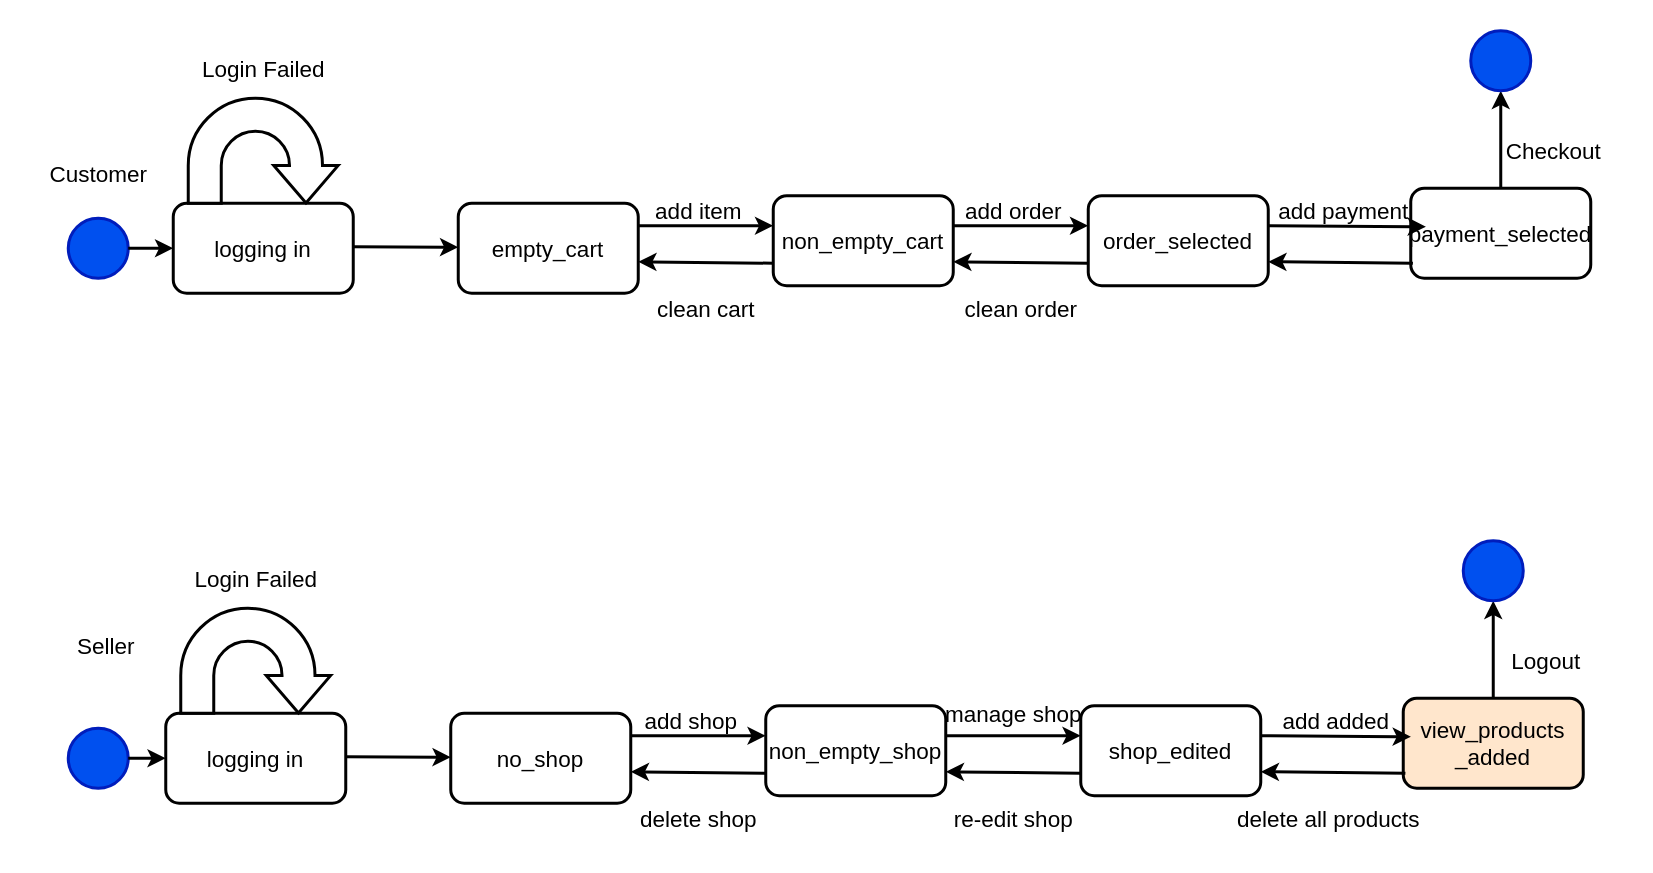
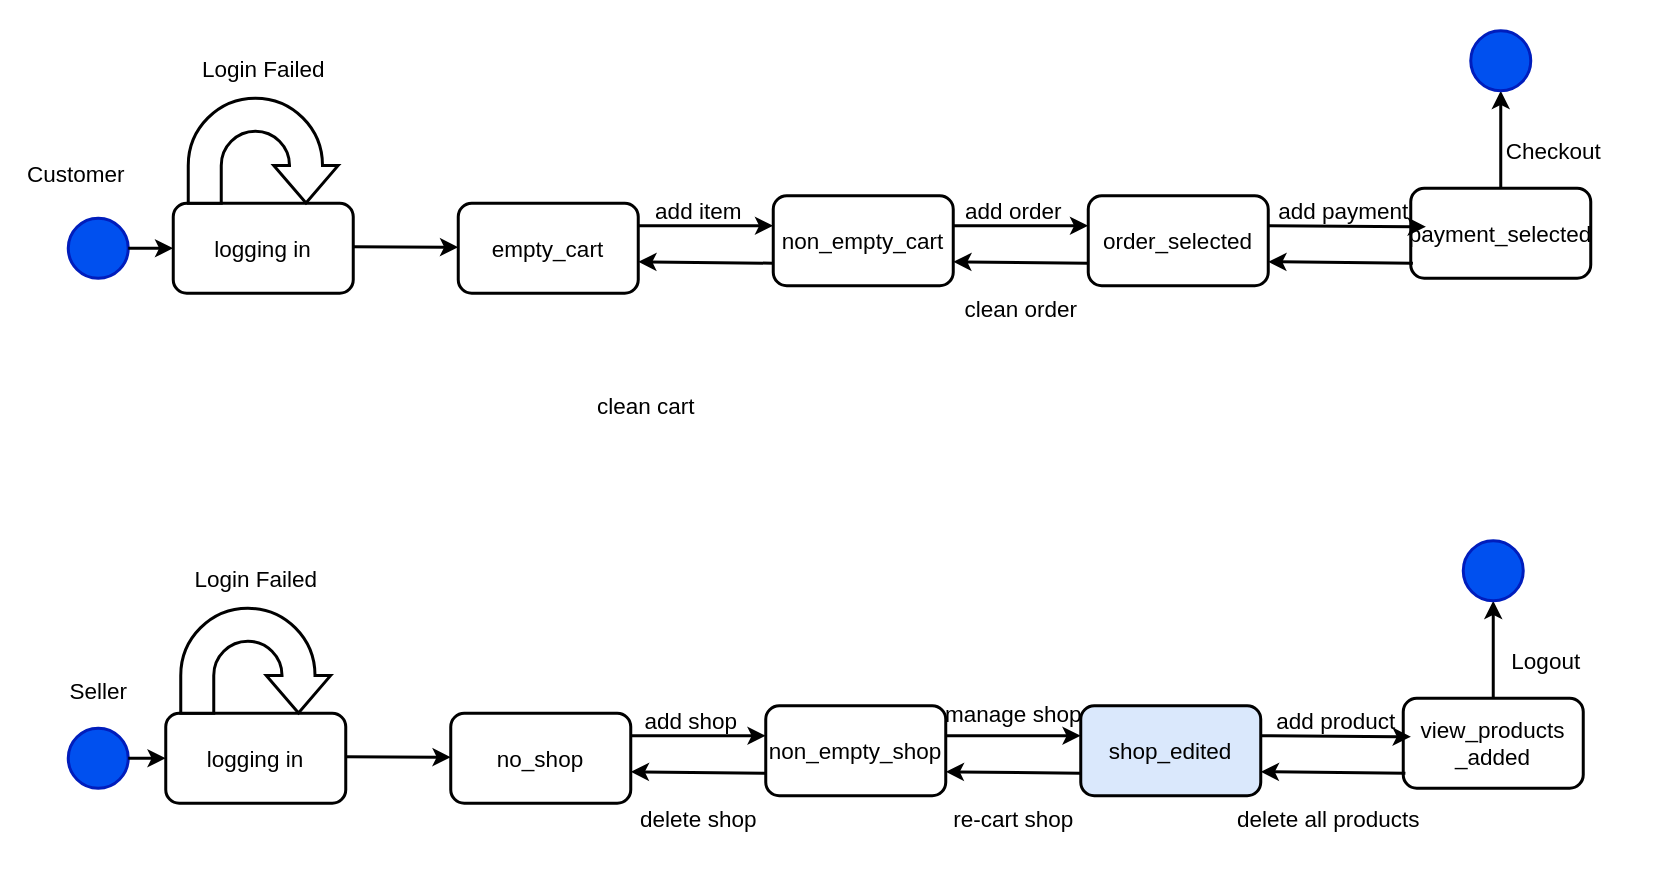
  <mxCell id="0" />
  <mxCell id="1" parent="0" />
  <mxCell id="2" value="" style="ellipse;whiteSpace=wrap;html=1;aspect=fixed;fillColor=#0050ef;fontColor=#ffffff;strokeColor=#001DBC;strokeWidth=2;fontSize=15;" vertex="1" parent="1"><mxGeometry x="45" y="145" width="40" height="40" as="geometry" /></mxCell>
  <mxCell id="3" value="" style="endArrow=classic;html=1;rounded=0;exitX=1;exitY=0.5;exitDx=0;exitDy=0;strokeWidth=2;fontSize=15;" edge="1" parent="1" source="2"><mxGeometry width="50" height="50" relative="1" as="geometry"><mxPoint x="435" y="365" as="sourcePoint" /><mxPoint x="115" y="165" as="targetPoint" /></mxGeometry></mxCell>
  <mxCell id="4" value="logging in" style="rounded=1;whiteSpace=wrap;html=1;strokeWidth=2;fontSize=15;" vertex="1" parent="1"><mxGeometry x="115" y="135" width="120" height="60" as="geometry" /></mxCell>
  <mxCell id="5" value="" style="html=1;shadow=0;dashed=0;align=center;verticalAlign=middle;shape=mxgraph.arrows2.uTurnArrow;dy=11;arrowHead=43;dx2=25;rotation=90;strokeWidth=2;fontSize=15;" vertex="1" parent="1"><mxGeometry x="140" y="50" width="70" height="100" as="geometry" /></mxCell>
  <mxCell id="6" value="Login Failed" style="text;html=1;align=center;verticalAlign=middle;resizable=0;points=[];autosize=1;strokeColor=none;fillColor=none;strokeWidth=2;fontSize=15;" vertex="1" parent="1"><mxGeometry x="125" y="30" width="100" height="30" as="geometry" /></mxCell>
  <mxCell id="7" value="" style="endArrow=classic;html=1;rounded=0;strokeWidth=2;fontSize=15;" edge="1" parent="1"><mxGeometry width="50" height="50" relative="1" as="geometry"><mxPoint x="235" y="164" as="sourcePoint" /><mxPoint x="305" y="164.29" as="targetPoint" /></mxGeometry></mxCell>
  <mxCell id="8" value="empty_cart" style="rounded=1;whiteSpace=wrap;html=1;strokeWidth=2;fontSize=15;" vertex="1" parent="1"><mxGeometry x="305" y="135" width="120" height="60" as="geometry" /></mxCell>
  <mxCell id="9" value="non_empty_cart" style="rounded=1;whiteSpace=wrap;html=1;strokeWidth=2;fontSize=15;" vertex="1" parent="1"><mxGeometry x="515" y="130" width="120" height="60" as="geometry" /></mxCell>
  <mxCell id="10" value="" style="endArrow=classic;html=1;rounded=0;exitX=1;exitY=0.25;exitDx=0;exitDy=0;strokeWidth=2;fontSize=15;" edge="1" parent="1" source="8"><mxGeometry width="50" height="50" relative="1" as="geometry"><mxPoint x="425" y="164.29" as="sourcePoint" /><mxPoint x="515" y="150" as="targetPoint" /><Array as="points" /></mxGeometry></mxCell>
  <mxCell id="11" value="add item" style="text;html=1;align=center;verticalAlign=middle;resizable=0;points=[];autosize=1;strokeColor=none;fillColor=none;strokeWidth=2;fontSize=15;" vertex="1" parent="1"><mxGeometry x="425" y="125" width="80" height="30" as="geometry" /></mxCell>
- <mxCell id="12" value="clean cart" style="text;html=1;align=center;verticalAlign=middle;resizable=0;points=[];autosize=1;strokeColor=none;fillColor=none;strokeWidth=2;fontSize=15;" vertex="1" parent="1"><mxGeometry x="425" y="190" width="90" height="30" as="geometry" /></mxCell>
+ <mxCell id="12" value="clean cart" style="text;html=1;align=center;verticalAlign=middle;resizable=0;points=[];autosize=1;strokeColor=none;fillColor=none;strokeWidth=2;fontSize=15;" vertex="1" parent="1"><mxGeometry x="385" y="255" width="90" height="30" as="geometry" /></mxCell>
  <mxCell id="13" value="" style="endArrow=classic;html=1;rounded=0;exitX=0;exitY=0.75;exitDx=0;exitDy=0;strokeWidth=2;fontSize=15;" edge="1" parent="1" source="9"><mxGeometry width="50" height="50" relative="1" as="geometry"><mxPoint x="245" y="174" as="sourcePoint" /><mxPoint x="425" y="174" as="targetPoint" /></mxGeometry></mxCell>
  <mxCell id="14" value="" style="endArrow=classic;html=1;rounded=0;exitX=1;exitY=0.25;exitDx=0;exitDy=0;strokeWidth=2;fontSize=15;" edge="1" parent="1"><mxGeometry width="50" height="50" relative="1" as="geometry"><mxPoint x="635" y="150" as="sourcePoint" /><mxPoint x="725" y="150" as="targetPoint" /><Array as="points" /></mxGeometry></mxCell>
  <mxCell id="15" value="add order" style="text;html=1;align=center;verticalAlign=middle;resizable=0;points=[];autosize=1;strokeColor=none;fillColor=none;strokeWidth=2;fontSize=15;" vertex="1" parent="1"><mxGeometry x="630" y="125" width="90" height="30" as="geometry" /></mxCell>
  <mxCell id="16" value="clean order" style="text;html=1;align=center;verticalAlign=middle;resizable=0;points=[];autosize=1;strokeColor=none;fillColor=none;strokeWidth=2;fontSize=15;" vertex="1" parent="1"><mxGeometry x="630" y="190" width="100" height="30" as="geometry" /></mxCell>
  <mxCell id="17" value="" style="endArrow=classic;html=1;rounded=0;exitX=0;exitY=0.75;exitDx=0;exitDy=0;strokeWidth=2;fontSize=15;" edge="1" parent="1"><mxGeometry width="50" height="50" relative="1" as="geometry"><mxPoint x="725" y="175" as="sourcePoint" /><mxPoint x="635" y="174" as="targetPoint" /></mxGeometry></mxCell>
  <mxCell id="18" value="order_selected" style="rounded=1;whiteSpace=wrap;html=1;strokeWidth=2;fontSize=15;" vertex="1" parent="1"><mxGeometry x="725" y="130" width="120" height="60" as="geometry" /></mxCell>
  <mxCell id="19" value="payment_selected" style="rounded=1;whiteSpace=wrap;html=1;strokeWidth=2;fontSize=15;" vertex="1" parent="1"><mxGeometry x="940" y="125" width="120" height="60" as="geometry" /></mxCell>
  <mxCell id="20" value="" style="endArrow=classic;html=1;rounded=0;exitX=1;exitY=0.25;exitDx=0;exitDy=0;entryX=1.001;entryY=0.856;entryDx=0;entryDy=0;entryPerimeter=0;strokeWidth=2;fontSize=15;" edge="1" parent="1" target="21"><mxGeometry width="50" height="50" relative="1" as="geometry"><mxPoint x="845" y="150" as="sourcePoint" /><mxPoint x="935" y="150" as="targetPoint" /><Array as="points" /></mxGeometry></mxCell>
  <mxCell id="21" value="add payment" style="text;html=1;align=center;verticalAlign=middle;resizable=0;points=[];autosize=1;strokeColor=none;fillColor=none;strokeWidth=2;fontSize=15;" vertex="1" parent="1"><mxGeometry x="840" y="125" width="110" height="30" as="geometry" /></mxCell>
  <mxCell id="22" value="" style="endArrow=classic;html=1;rounded=0;exitX=0.012;exitY=0.833;exitDx=0;exitDy=0;exitPerimeter=0;strokeWidth=2;fontSize=15;" edge="1" parent="1" source="19"><mxGeometry width="50" height="50" relative="1" as="geometry"><mxPoint x="925" y="174" as="sourcePoint" /><mxPoint x="845" y="174" as="targetPoint" /></mxGeometry></mxCell>
  <mxCell id="23" value="" style="endArrow=classic;html=1;rounded=0;exitX=0.5;exitY=0;exitDx=0;exitDy=0;strokeWidth=2;fontSize=15;" edge="1" parent="1" source="19"><mxGeometry width="50" height="50" relative="1" as="geometry"><mxPoint x="865" y="140" as="sourcePoint" /><mxPoint x="1000" y="60" as="targetPoint" /><Array as="points"><mxPoint x="1000" y="70" /></Array></mxGeometry></mxCell>
  <mxCell id="24" value="Checkout" style="text;html=1;align=center;verticalAlign=middle;resizable=0;points=[];autosize=1;strokeColor=none;fillColor=none;strokeWidth=2;fontSize=15;" vertex="1" parent="1"><mxGeometry x="990" y="85" width="90" height="30" as="geometry" /></mxCell>
  <mxCell id="25" value="" style="ellipse;whiteSpace=wrap;html=1;aspect=fixed;fillColor=#0050ef;fontColor=#ffffff;strokeColor=#001DBC;strokeWidth=2;fontSize=15;" vertex="1" parent="1"><mxGeometry x="980" y="20" width="40" height="40" as="geometry" /></mxCell>
- <mxCell id="26" value="Customer" style="text;html=1;align=center;verticalAlign=middle;resizable=0;points=[];autosize=1;strokeColor=none;fillColor=none;strokeWidth=2;fontSize=15;" vertex="1" parent="1"><mxGeometry x="20" y="100" width="90" height="30" as="geometry" /></mxCell>
+ <mxCell id="26" value="Customer" style="text;html=1;align=center;verticalAlign=middle;resizable=0;points=[];autosize=1;strokeColor=none;fillColor=none;strokeWidth=2;fontSize=15;" vertex="1" parent="1"><mxGeometry x="5" y="100" width="90" height="30" as="geometry" /></mxCell>
  <mxCell id="27" value="" style="ellipse;whiteSpace=wrap;html=1;aspect=fixed;fillColor=#0050ef;fontColor=#ffffff;strokeColor=#001DBC;strokeWidth=2;fontSize=15;" vertex="1" parent="1"><mxGeometry x="45" y="485" width="40" height="40" as="geometry" /></mxCell>
  <mxCell id="28" value="" style="endArrow=classic;html=1;rounded=0;exitX=1;exitY=0.5;exitDx=0;exitDy=0;strokeWidth=2;fontSize=15;" edge="1" parent="1" source="27"><mxGeometry width="50" height="50" relative="1" as="geometry"><mxPoint x="430" y="705" as="sourcePoint" /><mxPoint x="110" y="505" as="targetPoint" /></mxGeometry></mxCell>
  <mxCell id="29" value="logging in" style="rounded=1;whiteSpace=wrap;html=1;strokeWidth=2;fontSize=15;" vertex="1" parent="1"><mxGeometry x="110" y="475" width="120" height="60" as="geometry" /></mxCell>
  <mxCell id="30" value="" style="html=1;shadow=0;dashed=0;align=center;verticalAlign=middle;shape=mxgraph.arrows2.uTurnArrow;dy=11;arrowHead=43;dx2=25;rotation=90;strokeWidth=2;fontSize=15;" vertex="1" parent="1"><mxGeometry x="135" y="390" width="70" height="100" as="geometry" /></mxCell>
  <mxCell id="31" value="Login Failed" style="text;html=1;align=center;verticalAlign=middle;resizable=0;points=[];autosize=1;strokeColor=none;fillColor=none;strokeWidth=2;fontSize=15;" vertex="1" parent="1"><mxGeometry x="120" y="370" width="100" height="30" as="geometry" /></mxCell>
  <mxCell id="32" value="" style="endArrow=classic;html=1;rounded=0;strokeWidth=2;fontSize=15;" edge="1" parent="1"><mxGeometry width="50" height="50" relative="1" as="geometry"><mxPoint x="230" y="504" as="sourcePoint" /><mxPoint x="300" y="504.29" as="targetPoint" /></mxGeometry></mxCell>
  <mxCell id="33" value="no_shop" style="rounded=1;whiteSpace=wrap;html=1;strokeWidth=2;fontSize=15;" vertex="1" parent="1"><mxGeometry x="300" y="475" width="120" height="60" as="geometry" /></mxCell>
  <mxCell id="34" value="non_empty_shop" style="rounded=1;whiteSpace=wrap;html=1;strokeWidth=2;fontSize=15;" vertex="1" parent="1"><mxGeometry x="510" y="470" width="120" height="60" as="geometry" /></mxCell>
  <mxCell id="35" value="" style="endArrow=classic;html=1;rounded=0;exitX=1;exitY=0.25;exitDx=0;exitDy=0;strokeWidth=2;fontSize=15;" edge="1" parent="1" source="33"><mxGeometry width="50" height="50" relative="1" as="geometry"><mxPoint x="420" y="504.29" as="sourcePoint" /><mxPoint x="510" y="490" as="targetPoint" /><Array as="points" /></mxGeometry></mxCell>
  <mxCell id="36" value="add shop" style="text;html=1;align=center;verticalAlign=middle;resizable=0;points=[];autosize=1;strokeColor=none;fillColor=none;strokeWidth=2;fontSize=15;" vertex="1" parent="1"><mxGeometry x="420" y="465" width="80" height="30" as="geometry" /></mxCell>
  <mxCell id="37" value="delete shop" style="text;html=1;align=center;verticalAlign=middle;resizable=0;points=[];autosize=1;strokeColor=none;fillColor=none;strokeWidth=2;fontSize=15;" vertex="1" parent="1"><mxGeometry x="415" y="530" width="100" height="30" as="geometry" /></mxCell>
  <mxCell id="38" value="" style="endArrow=classic;html=1;rounded=0;exitX=0;exitY=0.75;exitDx=0;exitDy=0;strokeWidth=2;fontSize=15;" edge="1" parent="1" source="34"><mxGeometry width="50" height="50" relative="1" as="geometry"><mxPoint x="240" y="514" as="sourcePoint" /><mxPoint x="420" y="514" as="targetPoint" /></mxGeometry></mxCell>
  <mxCell id="39" value="" style="endArrow=classic;html=1;rounded=0;exitX=1;exitY=0.25;exitDx=0;exitDy=0;strokeWidth=2;fontSize=15;" edge="1" parent="1"><mxGeometry width="50" height="50" relative="1" as="geometry"><mxPoint x="630" y="490" as="sourcePoint" /><mxPoint x="720" y="490" as="targetPoint" /><Array as="points" /></mxGeometry></mxCell>
  <mxCell id="40" value="manage shop" style="text;html=1;align=center;verticalAlign=middle;resizable=0;points=[];autosize=1;strokeColor=none;fillColor=none;strokeWidth=2;fontSize=15;" vertex="1" parent="1"><mxGeometry x="620" y="460" width="110" height="30" as="geometry" /></mxCell>
- <mxCell id="41" value="re-edit shop" style="text;html=1;align=center;verticalAlign=middle;resizable=0;points=[];autosize=1;strokeColor=none;fillColor=none;strokeWidth=2;fontSize=15;" vertex="1" parent="1"><mxGeometry x="625" y="530" width="100" height="30" as="geometry" /></mxCell>
+ <mxCell id="41" value="re-cart shop" style="text;html=1;align=center;verticalAlign=middle;resizable=0;points=[];autosize=1;strokeColor=none;fillColor=none;strokeWidth=2;fontSize=15;" vertex="1" parent="1"><mxGeometry x="625" y="530" width="100" height="30" as="geometry" /></mxCell>
  <mxCell id="42" value="" style="endArrow=classic;html=1;rounded=0;exitX=0;exitY=0.75;exitDx=0;exitDy=0;strokeWidth=2;fontSize=15;" edge="1" parent="1"><mxGeometry width="50" height="50" relative="1" as="geometry"><mxPoint x="720" y="515" as="sourcePoint" /><mxPoint x="630" y="514" as="targetPoint" /></mxGeometry></mxCell>
- <mxCell id="43" value="shop_edited" style="rounded=1;whiteSpace=wrap;html=1;strokeWidth=2;fontSize=15;" vertex="1" parent="1"><mxGeometry x="720" y="470" width="120" height="60" as="geometry" /></mxCell>
- <mxCell id="44" value="&lt;div&gt;view_products&lt;/div&gt;&lt;div&gt;_added&lt;/div&gt;" style="rounded=1;whiteSpace=wrap;html=1;strokeWidth=2;fontSize=15;fillColor=#ffe6cc;" vertex="1" parent="1"><mxGeometry x="935" y="465" width="120" height="60" as="geometry" /></mxCell>
+ <mxCell id="43" value="shop_edited" style="rounded=1;whiteSpace=wrap;html=1;strokeWidth=2;fontSize=15;fillColor=#dae8fc;" vertex="1" parent="1"><mxGeometry x="720" y="470" width="120" height="60" as="geometry" /></mxCell>
+ <mxCell id="44" value="&lt;div&gt;view_products&lt;/div&gt;&lt;div&gt;_added&lt;/div&gt;" style="rounded=1;whiteSpace=wrap;html=1;strokeWidth=2;fontSize=15;" vertex="1" parent="1"><mxGeometry x="935" y="465" width="120" height="60" as="geometry" /></mxCell>
  <mxCell id="45" value="" style="endArrow=classic;html=1;rounded=0;exitX=1;exitY=0.25;exitDx=0;exitDy=0;entryX=1.001;entryY=0.856;entryDx=0;entryDy=0;entryPerimeter=0;strokeWidth=2;fontSize=15;" edge="1" parent="1" target="46"><mxGeometry width="50" height="50" relative="1" as="geometry"><mxPoint x="840" y="490" as="sourcePoint" /><mxPoint x="930" y="490" as="targetPoint" /><Array as="points" /></mxGeometry></mxCell>
- <mxCell id="46" value="add added" style="text;html=1;align=center;verticalAlign=middle;resizable=0;points=[];autosize=1;strokeColor=none;fillColor=none;strokeWidth=2;fontSize=15;" vertex="1" parent="1"><mxGeometry x="840" y="465" width="100" height="30" as="geometry" /></mxCell>
+ <mxCell id="46" value="add product" style="text;html=1;align=center;verticalAlign=middle;resizable=0;points=[];autosize=1;strokeColor=none;fillColor=none;strokeWidth=2;fontSize=15;" vertex="1" parent="1"><mxGeometry x="840" y="465" width="100" height="30" as="geometry" /></mxCell>
  <mxCell id="47" value="delete all products" style="text;html=1;align=center;verticalAlign=middle;resizable=0;points=[];autosize=1;strokeColor=none;fillColor=none;strokeWidth=2;fontSize=15;" vertex="1" parent="1"><mxGeometry x="815" y="530" width="140" height="30" as="geometry" /></mxCell>
  <mxCell id="48" value="" style="endArrow=classic;html=1;rounded=0;exitX=0.012;exitY=0.833;exitDx=0;exitDy=0;exitPerimeter=0;strokeWidth=2;fontSize=15;" edge="1" parent="1" source="44"><mxGeometry width="50" height="50" relative="1" as="geometry"><mxPoint x="920" y="514" as="sourcePoint" /><mxPoint x="840" y="514" as="targetPoint" /></mxGeometry></mxCell>
  <mxCell id="49" value="" style="endArrow=classic;html=1;rounded=0;exitX=0.5;exitY=0;exitDx=0;exitDy=0;strokeWidth=2;fontSize=15;" edge="1" parent="1" source="44"><mxGeometry width="50" height="50" relative="1" as="geometry"><mxPoint x="860" y="480" as="sourcePoint" /><mxPoint x="995" y="400" as="targetPoint" /><Array as="points"><mxPoint x="995" y="410" /></Array></mxGeometry></mxCell>
  <mxCell id="50" value="Logout" style="text;html=1;align=center;verticalAlign=middle;resizable=0;points=[];autosize=1;strokeColor=none;fillColor=none;strokeWidth=2;fontSize=15;" vertex="1" parent="1"><mxGeometry x="995" y="425" width="70" height="30" as="geometry" /></mxCell>
  <mxCell id="51" value="" style="ellipse;whiteSpace=wrap;html=1;aspect=fixed;fillColor=#0050ef;fontColor=#ffffff;strokeColor=#001DBC;strokeWidth=2;fontSize=15;" vertex="1" parent="1"><mxGeometry x="975" y="360" width="40" height="40" as="geometry" /></mxCell>
- <mxCell id="52" value="Seller" style="text;html=1;align=center;verticalAlign=middle;resizable=0;points=[];autosize=1;strokeColor=none;fillColor=none;strokeWidth=2;fontSize=15;" vertex="1" parent="1"><mxGeometry x="40" y="415" width="60" height="30" as="geometry" /></mxCell>
+ <mxCell id="52" value="Seller" style="text;html=1;align=center;verticalAlign=middle;resizable=0;points=[];autosize=1;strokeColor=none;fillColor=none;strokeWidth=2;fontSize=15;" vertex="1" parent="1"><mxGeometry x="35" y="445" width="60" height="30" as="geometry" /></mxCell>
